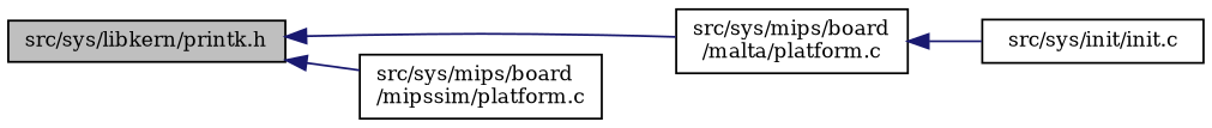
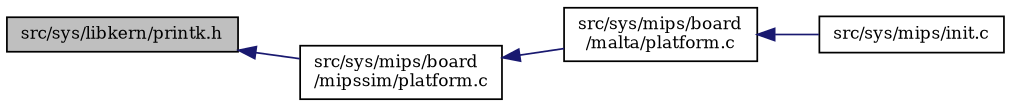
  digraph {
    fontname="DejaVu Serif"
    rankdir=LR
    node [color=black fillcolor=white fontname="DejaVu Serif" fontsize=10 shape=record style=filled]
    edge [color=midnightblue dir=back fontname="DejaVu Serif" fontsize=10 labelfontname=Helvetica labelfontsize=10 style=solid]
    n1 [fillcolor=grey75 fontcolor=black height=0.2 label="src/sys/libkern/printk.h" width=0.4]
    n2 [height=0.2 label="src/sys/mips/board\l/malta/platform.c" width=0.4]
    n3 [height=0.2 label="src/sys/mips/board\l/mipssim/platform.c" width=0.4]
-   n4 [height=0.2 label="src/sys/init/init.c" width=0.4]
-   n1 -> n2
+   n4 [height=0.2 label="src/sys/mips/init.c" width=0.4]
+   n3 -> n2
    n1 -> n3
    n2 -> n4
  }
